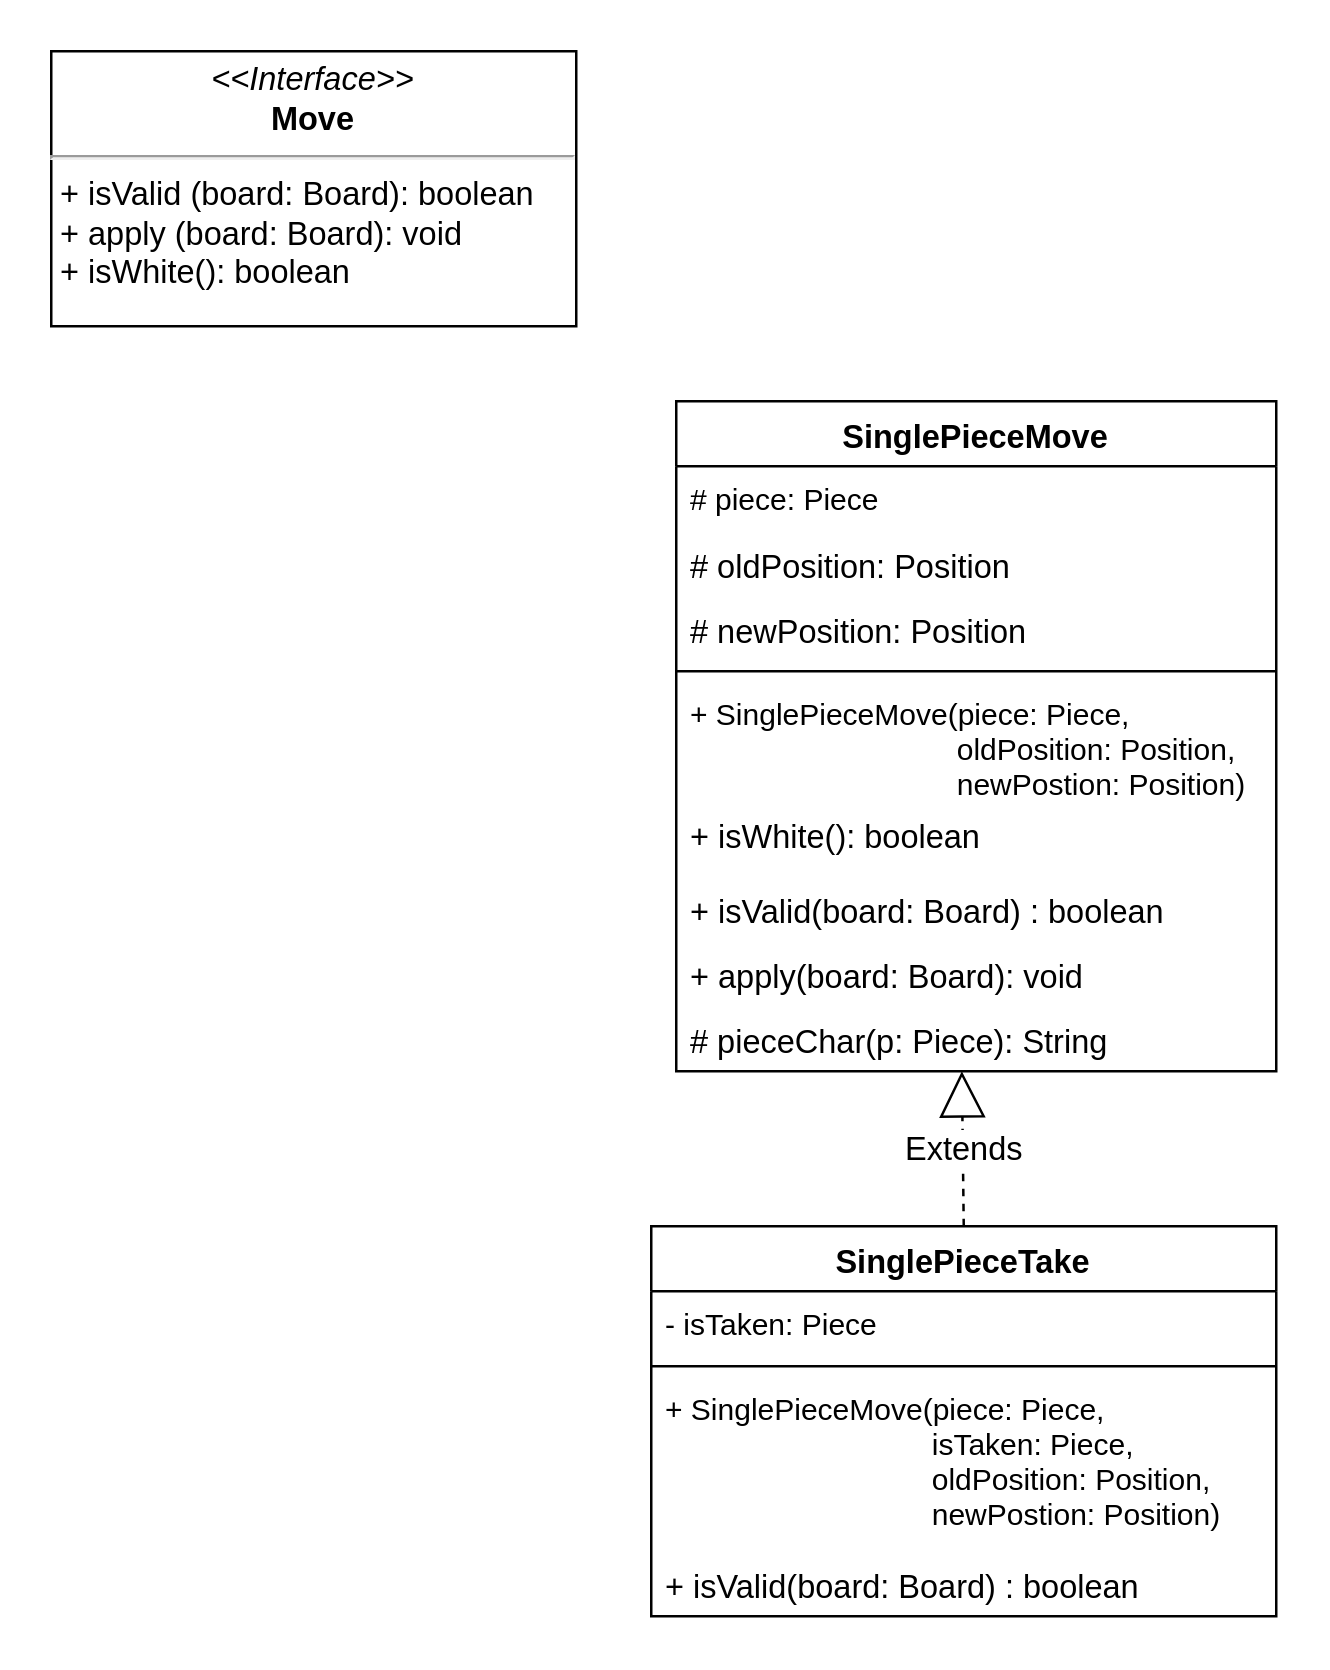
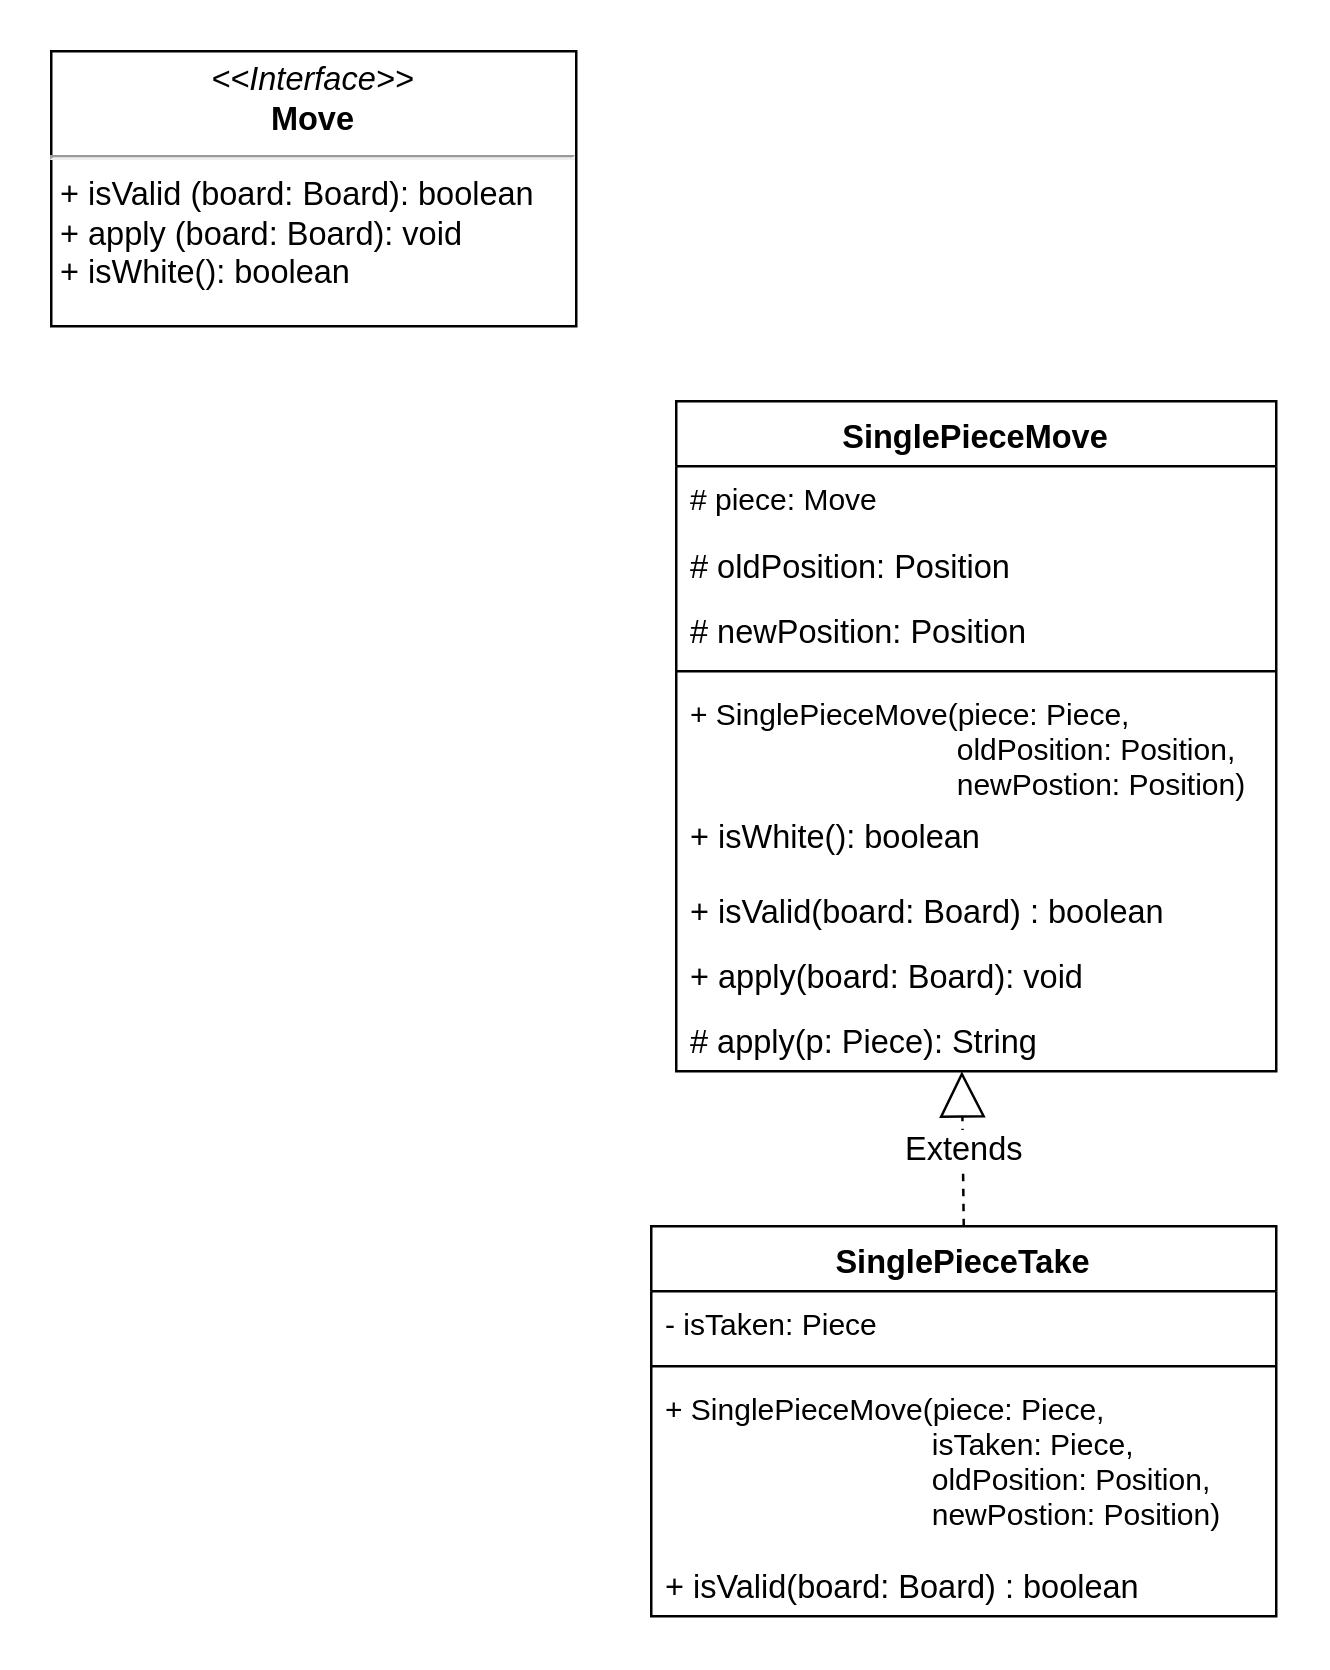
  <mxCell id="0" />
  <mxCell id="1" parent="0" />
  <mxCell id="2" value="&lt;p style=&quot;margin: 4px 0px 0px ; text-align: center ; font-size: 13px&quot;&gt;&lt;i style=&quot;font-size: 13px&quot;&gt;&amp;lt;&amp;lt;Interface&amp;gt;&amp;gt;&lt;/i&gt;&lt;br style=&quot;font-size: 13px&quot;&gt;&lt;b style=&quot;font-size: 13px&quot;&gt;Move&lt;/b&gt;&lt;/p&gt;&lt;hr style=&quot;font-size: 13px&quot;&gt;&lt;p style=&quot;margin: 0px 0px 0px 4px ; font-size: 13px&quot;&gt;&lt;span style=&quot;font-size: 13px&quot;&gt;+ isValid&amp;nbsp;&lt;/span&gt;&lt;span style=&quot;font-size: 13px&quot;&gt;(board: Board): boolean&lt;/span&gt;&lt;/p&gt;&lt;p style=&quot;margin: 0px 0px 0px 4px ; font-size: 13px&quot;&gt;+ apply (board: Board): void&lt;/p&gt;&lt;p style=&quot;margin: 0px 0px 0px 4px ; font-size: 13px&quot;&gt;+ isWhite(): boolean&lt;/p&gt;" style="verticalAlign=top;align=left;overflow=fill;fontSize=13;fontFamily=Helvetica;html=1;whiteSpace=wrap;" vertex="1" parent="1"><mxGeometry x="20" y="20" width="210" height="110" as="geometry" /></mxCell>
  <mxCell id="3" value="Extends" style="endArrow=block;endSize=16;endFill=0;html=1;fontSize=13;entryX=0.476;entryY=1;entryDx=0;entryDy=0;entryPerimeter=0;exitX=0.5;exitY=0;exitDx=0;exitDy=0;dashed=1;" edge="1" parent="1" source="14" target="13"><mxGeometry width="160" relative="1" as="geometry"><mxPoint x="290" y="270" as="sourcePoint" /><mxPoint x="450" y="270" as="targetPoint" /></mxGeometry></mxCell>
  <mxCell id="4" value="SinglePieceMove" style="swimlane;fontStyle=1;align=center;verticalAlign=top;childLayout=stackLayout;horizontal=1;startSize=26;horizontalStack=0;resizeParent=1;resizeParentMax=0;resizeLast=0;collapsible=1;marginBottom=0;fontSize=13;" vertex="1" parent="1"><mxGeometry x="270" y="160" width="240" height="268" as="geometry" /></mxCell>
- <mxCell id="5" value="# piece: Piece" style="text;strokeColor=none;fillColor=none;align=left;verticalAlign=top;spacingLeft=4;spacingRight=4;overflow=hidden;rotatable=0;points=[[0,0.5],[1,0.5]];portConstraint=eastwest;" vertex="1" parent="4"><mxGeometry y="26" width="240" height="26" as="geometry" /></mxCell>
+ <mxCell id="5" value="# piece: Move" style="text;strokeColor=none;fillColor=none;align=left;verticalAlign=top;spacingLeft=4;spacingRight=4;overflow=hidden;rotatable=0;points=[[0,0.5],[1,0.5]];portConstraint=eastwest;" vertex="1" parent="4"><mxGeometry y="26" width="240" height="26" as="geometry" /></mxCell>
  <mxCell id="6" value="# oldPosition: Position" style="text;strokeColor=none;fillColor=none;align=left;verticalAlign=top;spacingLeft=4;spacingRight=4;overflow=hidden;rotatable=0;points=[[0,0.5],[1,0.5]];portConstraint=eastwest;fontSize=13;" vertex="1" parent="4"><mxGeometry y="52" width="240" height="26" as="geometry" /></mxCell>
  <mxCell id="7" value="# newPosition: Position" style="text;strokeColor=none;fillColor=none;align=left;verticalAlign=top;spacingLeft=4;spacingRight=4;overflow=hidden;rotatable=0;points=[[0,0.5],[1,0.5]];portConstraint=eastwest;fontSize=13;" vertex="1" parent="4"><mxGeometry y="78" width="240" height="26" as="geometry" /></mxCell>
  <mxCell id="8" value="" style="line;strokeWidth=1;fillColor=none;align=left;verticalAlign=middle;spacingTop=-1;spacingLeft=3;spacingRight=3;rotatable=0;labelPosition=right;points=[];portConstraint=eastwest;" vertex="1" parent="4"><mxGeometry y="104" width="240" height="8" as="geometry" /></mxCell>
  <mxCell id="9" value="+ SinglePieceMove(piece: Piece,&#10;                                oldPosition: Position,&#10;                                newPostion: Position)" style="text;strokeColor=none;fillColor=none;align=left;verticalAlign=top;spacingLeft=4;spacingRight=4;overflow=hidden;rotatable=0;points=[[0,0.5],[1,0.5]];portConstraint=eastwest;" vertex="1" parent="4"><mxGeometry y="112" width="240" height="48" as="geometry" /></mxCell>
  <mxCell id="10" value="+ isWhite(): boolean" style="text;strokeColor=none;fillColor=none;align=left;verticalAlign=top;spacingLeft=4;spacingRight=4;overflow=hidden;rotatable=0;points=[[0,0.5],[1,0.5]];portConstraint=eastwest;fontSize=13;" vertex="1" parent="4"><mxGeometry y="160" width="240" height="30" as="geometry" /></mxCell>
  <mxCell id="11" value="+ isValid(board: Board) : boolean" style="text;strokeColor=none;fillColor=none;align=left;verticalAlign=top;spacingLeft=4;spacingRight=4;overflow=hidden;rotatable=0;points=[[0,0.5],[1,0.5]];portConstraint=eastwest;fontSize=13;" vertex="1" parent="4"><mxGeometry y="190" width="240" height="26" as="geometry" /></mxCell>
  <mxCell id="12" value="+ apply(board: Board): void&#10;" style="text;strokeColor=none;fillColor=none;align=left;verticalAlign=top;spacingLeft=4;spacingRight=4;overflow=hidden;rotatable=0;points=[[0,0.5],[1,0.5]];portConstraint=eastwest;fontSize=13;" vertex="1" parent="4"><mxGeometry y="216" width="240" height="26" as="geometry" /></mxCell>
- <mxCell id="13" value="# pieceChar(p: Piece): String" style="text;strokeColor=none;fillColor=none;align=left;verticalAlign=top;spacingLeft=4;spacingRight=4;overflow=hidden;rotatable=0;points=[[0,0.5],[1,0.5]];portConstraint=eastwest;fontSize=13;" vertex="1" parent="4"><mxGeometry y="242" width="240" height="26" as="geometry" /></mxCell>
+ <mxCell id="13" value="# apply(p: Piece): String" style="text;strokeColor=none;fillColor=none;align=left;verticalAlign=top;spacingLeft=4;spacingRight=4;overflow=hidden;rotatable=0;points=[[0,0.5],[1,0.5]];portConstraint=eastwest;fontSize=13;" vertex="1" parent="4"><mxGeometry y="242" width="240" height="26" as="geometry" /></mxCell>
  <mxCell id="14" value="SinglePieceTake" style="swimlane;fontStyle=1;align=center;verticalAlign=top;childLayout=stackLayout;horizontal=1;startSize=26;horizontalStack=0;resizeParent=1;resizeParentMax=0;resizeLast=0;collapsible=1;marginBottom=0;fontSize=13;" vertex="1" parent="1"><mxGeometry x="260" y="490" width="250" height="156" as="geometry" /></mxCell>
  <mxCell id="15" value="- isTaken: Piece" style="text;strokeColor=none;fillColor=none;align=left;verticalAlign=top;spacingLeft=4;spacingRight=4;overflow=hidden;rotatable=0;points=[[0,0.5],[1,0.5]];portConstraint=eastwest;" vertex="1" parent="14"><mxGeometry y="26" width="250" height="26" as="geometry" /></mxCell>
  <mxCell id="16" value="" style="line;strokeWidth=1;fillColor=none;align=left;verticalAlign=middle;spacingTop=-1;spacingLeft=3;spacingRight=3;rotatable=0;labelPosition=right;points=[];portConstraint=eastwest;" vertex="1" parent="14"><mxGeometry y="52" width="250" height="8" as="geometry" /></mxCell>
  <mxCell id="17" value="+ SinglePieceMove(piece: Piece,&#10;                                isTaken: Piece,&#10;                                oldPosition: Position,&#10;                                newPostion: Position)" style="text;strokeColor=none;fillColor=none;align=left;verticalAlign=top;spacingLeft=4;spacingRight=4;overflow=hidden;rotatable=0;points=[[0,0.5],[1,0.5]];portConstraint=eastwest;" vertex="1" parent="14"><mxGeometry y="60" width="250" height="70" as="geometry" /></mxCell>
  <mxCell id="18" value="+ isValid(board: Board) : boolean" style="text;strokeColor=none;fillColor=none;align=left;verticalAlign=top;spacingLeft=4;spacingRight=4;overflow=hidden;rotatable=0;points=[[0,0.5],[1,0.5]];portConstraint=eastwest;fontSize=13;" vertex="1" parent="14"><mxGeometry y="130" width="250" height="26" as="geometry" /></mxCell>
